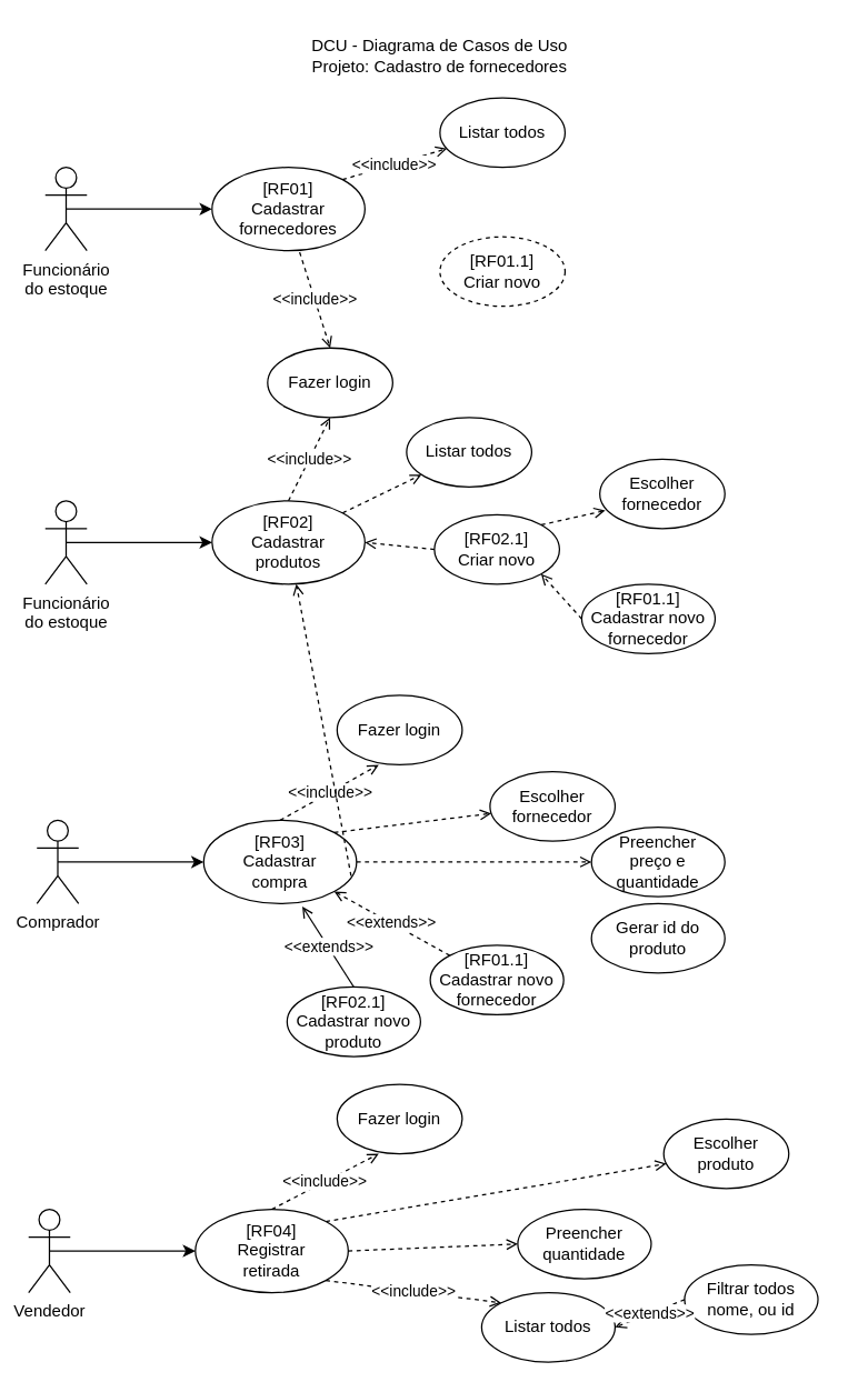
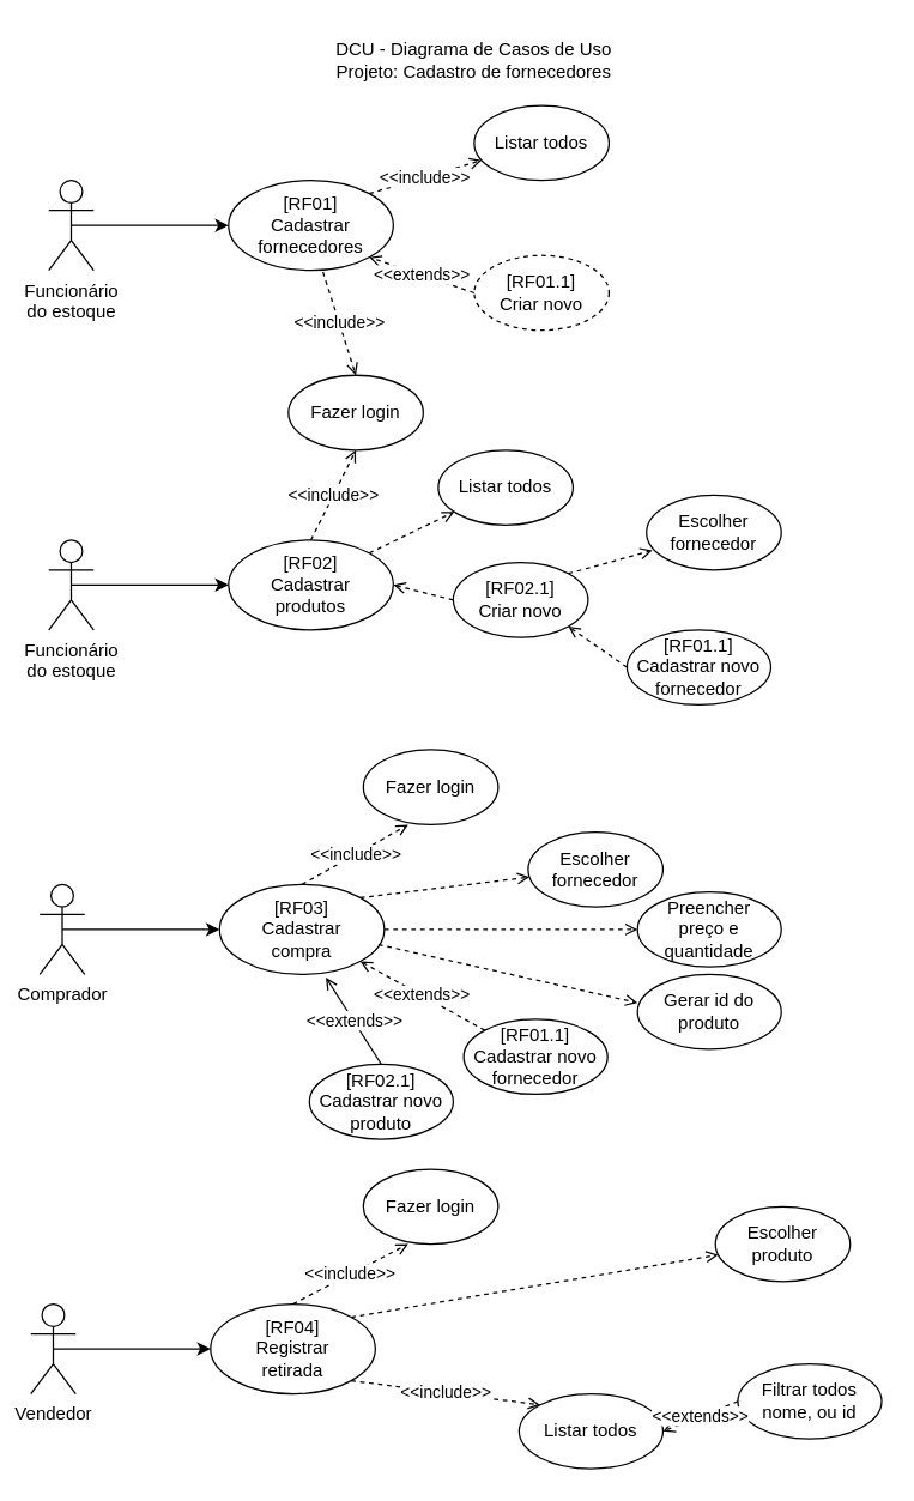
  <mxCell id="0" />
  <mxCell id="1" parent="0" />
  <mxCell id="2" value="DCU - Diagrama de Casos de Uso&lt;br&gt;Projeto: Cadastro de fornecedores" style="text;html=1;align=center;verticalAlign=middle;whiteSpace=wrap;rounded=0;" parent="1" vertex="1"><mxGeometry x="201" y="20" width="230" height="40" as="geometry" /></mxCell>
  <mxCell id="3" style="edgeStyle=orthogonalEdgeStyle;rounded=0;orthogonalLoop=1;jettySize=auto;html=1;exitX=0.5;exitY=0.5;exitDx=0;exitDy=0;exitPerimeter=0;entryX=0;entryY=0.5;entryDx=0;entryDy=0;" parent="1" source="4" target="6" edge="1"><mxGeometry relative="1" as="geometry" /></mxCell>
  <mxCell id="4" value="Funcionário&lt;br&gt;do estoque" style="shape=umlActor;verticalLabelPosition=bottom;verticalAlign=top;html=1;" parent="1" vertex="1"><mxGeometry x="32" y="120" width="30" height="60" as="geometry" /></mxCell>
  <mxCell id="5" value="&amp;lt;&amp;lt;include&amp;gt;&amp;gt;" style="rounded=0;orthogonalLoop=1;jettySize=auto;html=1;exitX=1;exitY=0;exitDx=0;exitDy=0;dashed=1;endArrow=open;endFill=0;" parent="1" source="6" target="7" edge="1"><mxGeometry relative="1" as="geometry" /></mxCell>
  <mxCell id="6" value="[RF01]&lt;br&gt;Cadastrar fornecedores" style="ellipse;whiteSpace=wrap;html=1;" parent="1" vertex="1"><mxGeometry x="152" y="120" width="110" height="60" as="geometry" /></mxCell>
  <mxCell id="7" value="Listar todos" style="ellipse;whiteSpace=wrap;html=1;" parent="1" vertex="1"><mxGeometry x="316" y="70" width="90" height="50" as="geometry" /></mxCell>
  <mxCell id="8" value="[RF01.1]&lt;br&gt;Criar novo" style="ellipse;whiteSpace=wrap;html=1;dashed=1;" parent="1" vertex="1"><mxGeometry x="316" y="170" width="90" height="50" as="geometry" /></mxCell>
+ <mxCell id="9" value="&amp;lt;&amp;lt;extends&amp;gt;&amp;gt;" style="rounded=0;orthogonalLoop=1;jettySize=auto;html=1;exitX=0;exitY=0.5;exitDx=0;exitDy=0;dashed=1;endArrow=open;endFill=0;entryX=1;entryY=1;entryDx=0;entryDy=0;" parent="1" source="8" target="6" edge="1"><mxGeometry relative="1" as="geometry"><mxPoint x="281" y="150" as="sourcePoint" /><mxPoint x="333" y="106" as="targetPoint" /></mxGeometry></mxCell>
  <mxCell id="10" style="edgeStyle=orthogonalEdgeStyle;rounded=0;orthogonalLoop=1;jettySize=auto;html=1;exitX=0.5;exitY=0.5;exitDx=0;exitDy=0;exitPerimeter=0;entryX=0;entryY=0.5;entryDx=0;entryDy=0;" parent="1" source="11" target="13" edge="1"><mxGeometry relative="1" as="geometry" /></mxCell>
  <mxCell id="11" value="Funcionário&lt;br&gt;do estoque" style="shape=umlActor;verticalLabelPosition=bottom;verticalAlign=top;html=1;" parent="1" vertex="1"><mxGeometry x="32" y="360" width="30" height="60" as="geometry" /></mxCell>
  <mxCell id="12" style="rounded=0;orthogonalLoop=1;jettySize=auto;html=1;exitX=1;exitY=0;exitDx=0;exitDy=0;dashed=1;endArrow=open;endFill=0;" parent="1" source="13" target="14" edge="1"><mxGeometry relative="1" as="geometry" /></mxCell>
  <mxCell id="13" value="[RF02]&lt;br&gt;Cadastrar&lt;br&gt;produtos" style="ellipse;whiteSpace=wrap;html=1;" parent="1" vertex="1"><mxGeometry x="152" y="360" width="110" height="60" as="geometry" /></mxCell>
  <mxCell id="14" value="Listar todos" style="ellipse;whiteSpace=wrap;html=1;" parent="1" vertex="1"><mxGeometry x="292" y="300" width="90" height="50" as="geometry" /></mxCell>
- <mxCell id="15" value="[RF02.1]&lt;br&gt;Criar novo" style="ellipse;whiteSpace=wrap;html=1;" parent="1" vertex="1"><mxGeometry x="312" y="370" width="90" height="50" as="geometry" /></mxCell>
+ <mxCell id="15" value="[RF02.1]&lt;br&gt;Criar novo" style="ellipse;whiteSpace=wrap;html=1;" parent="1" vertex="1"><mxGeometry x="302" y="375" width="90" height="50" as="geometry" /></mxCell>
  <mxCell id="16" style="rounded=0;orthogonalLoop=1;jettySize=auto;html=1;exitX=0;exitY=0.5;exitDx=0;exitDy=0;dashed=1;endArrow=open;endFill=0;entryX=1;entryY=0.5;entryDx=0;entryDy=0;" parent="1" source="15" target="13" edge="1"><mxGeometry relative="1" as="geometry"><mxPoint x="281" y="390" as="sourcePoint" /><mxPoint x="333" y="346" as="targetPoint" /></mxGeometry></mxCell>
  <mxCell id="17" value="Fazer login" style="ellipse;whiteSpace=wrap;html=1;" parent="1" vertex="1"><mxGeometry x="192" y="250" width="90" height="50" as="geometry" /></mxCell>
  <mxCell id="18" value="&amp;lt;&amp;lt;include&amp;gt;&amp;gt;" style="rounded=0;orthogonalLoop=1;jettySize=auto;html=1;exitX=0.573;exitY=1.017;exitDx=0;exitDy=0;dashed=1;endArrow=open;endFill=0;exitPerimeter=0;entryX=0.5;entryY=0;entryDx=0;entryDy=0;" parent="1" source="6" target="17" edge="1"><mxGeometry relative="1" as="geometry"><mxPoint x="256" y="139" as="sourcePoint" /><mxPoint x="331" y="116" as="targetPoint" /></mxGeometry></mxCell>
  <mxCell id="19" value="&amp;lt;&amp;lt;include&amp;gt;&amp;gt;" style="rounded=0;orthogonalLoop=1;jettySize=auto;html=1;exitX=0.5;exitY=0;exitDx=0;exitDy=0;dashed=1;endArrow=open;endFill=0;entryX=0.5;entryY=1;entryDx=0;entryDy=0;" parent="1" source="13" target="17" edge="1"><mxGeometry relative="1" as="geometry"><mxPoint x="225" y="191" as="sourcePoint" /><mxPoint x="277" y="240" as="targetPoint" /></mxGeometry></mxCell>
  <mxCell id="20" style="edgeStyle=orthogonalEdgeStyle;rounded=0;orthogonalLoop=1;jettySize=auto;html=1;exitX=0.5;exitY=0.5;exitDx=0;exitDy=0;exitPerimeter=0;entryX=0;entryY=0.5;entryDx=0;entryDy=0;" parent="1" source="21" target="23" edge="1"><mxGeometry relative="1" as="geometry" /></mxCell>
  <mxCell id="21" value="Comprador" style="shape=umlActor;verticalLabelPosition=bottom;verticalAlign=top;html=1;" parent="1" vertex="1"><mxGeometry x="26" y="590" width="30" height="60" as="geometry" /></mxCell>
  <mxCell id="22" style="rounded=0;orthogonalLoop=1;jettySize=auto;html=1;exitX=1;exitY=0;exitDx=0;exitDy=0;dashed=1;endArrow=open;endFill=0;" parent="1" source="23" target="24" edge="1"><mxGeometry relative="1" as="geometry" /></mxCell>
  <mxCell id="23" value="[RF03]&lt;br&gt;Cadastrar&lt;br&gt;compra" style="ellipse;whiteSpace=wrap;html=1;" parent="1" vertex="1"><mxGeometry x="146" y="590" width="110" height="60" as="geometry" /></mxCell>
  <mxCell id="24" value="Escolher fornecedor" style="ellipse;whiteSpace=wrap;html=1;" parent="1" vertex="1"><mxGeometry x="352" y="555" width="90" height="50" as="geometry" /></mxCell>
  <mxCell id="25" value="[RF01.1]&lt;br&gt;Cadastrar novo fornecedor" style="ellipse;whiteSpace=wrap;html=1;" parent="1" vertex="1"><mxGeometry x="309" y="680" width="96" height="50" as="geometry" /></mxCell>
  <mxCell id="26" value="&amp;lt;&amp;lt;extends&amp;gt;&amp;gt;" style="rounded=0;orthogonalLoop=1;jettySize=auto;html=1;exitX=0;exitY=0;exitDx=0;exitDy=0;dashed=1;endArrow=open;endFill=0;entryX=1;entryY=1;entryDx=0;entryDy=0;" parent="1" source="25" target="23" edge="1"><mxGeometry relative="1" as="geometry"><mxPoint x="275" y="620" as="sourcePoint" /><mxPoint x="327" y="576" as="targetPoint" /></mxGeometry></mxCell>
  <mxCell id="27" value="Fazer login" style="ellipse;whiteSpace=wrap;html=1;" parent="1" vertex="1"><mxGeometry x="242" y="500" width="90" height="50" as="geometry" /></mxCell>
  <mxCell id="28" value="&amp;lt;&amp;lt;include&amp;gt;&amp;gt;" style="rounded=0;orthogonalLoop=1;jettySize=auto;html=1;exitX=0.5;exitY=0;exitDx=0;exitDy=0;dashed=1;endArrow=open;endFill=0;entryX=0.333;entryY=1;entryDx=0;entryDy=0;entryPerimeter=0;" parent="1" source="23" target="27" edge="1"><mxGeometry relative="1" as="geometry"><mxPoint x="219" y="421" as="sourcePoint" /><mxPoint x="271" y="470" as="targetPoint" /></mxGeometry></mxCell>
  <mxCell id="29" value="[RF02.1]&lt;br&gt;Cadastrar novo produto" style="ellipse;whiteSpace=wrap;html=1;" parent="1" vertex="1"><mxGeometry x="206" y="710" width="96" height="50" as="geometry" /></mxCell>
  <mxCell id="30" value="Escolher fornecedor" style="ellipse;whiteSpace=wrap;html=1;" parent="1" vertex="1"><mxGeometry x="431" y="330" width="90" height="50" as="geometry" /></mxCell>
  <mxCell id="31" value="[RF01.1]&lt;br&gt;Cadastrar novo fornecedor" style="ellipse;whiteSpace=wrap;html=1;" parent="1" vertex="1"><mxGeometry x="418" y="420" width="96" height="50" as="geometry" /></mxCell>
  <mxCell id="32" style="rounded=0;orthogonalLoop=1;jettySize=auto;html=1;exitX=1;exitY=0;exitDx=0;exitDy=0;dashed=1;endArrow=open;endFill=0;entryX=0.044;entryY=0.74;entryDx=0;entryDy=0;entryPerimeter=0;" parent="1" source="15" target="30" edge="1"><mxGeometry relative="1" as="geometry"><mxPoint x="256" y="379" as="sourcePoint" /><mxPoint x="328" y="357" as="targetPoint" /></mxGeometry></mxCell>
  <mxCell id="33" style="rounded=0;orthogonalLoop=1;jettySize=auto;html=1;exitX=0;exitY=0.5;exitDx=0;exitDy=0;dashed=1;endArrow=open;endFill=0;entryX=1;entryY=1;entryDx=0;entryDy=0;" parent="1" source="31" target="15" edge="1"><mxGeometry relative="1" as="geometry"><mxPoint x="397" y="397" as="sourcePoint" /><mxPoint x="456" y="377" as="targetPoint" /></mxGeometry></mxCell>
  <mxCell id="34" value="&amp;lt;&amp;lt;extends&amp;gt;&amp;gt;" style="rounded=0;orthogonalLoop=1;jettySize=auto;html=1;exitX=0.5;exitY=0;exitDx=0;exitDy=0;dashed=0;endArrow=open;endFill=0;entryX=0.645;entryY=1.033;entryDx=0;entryDy=0;entryPerimeter=0;" parent="1" source="29" target="23" edge="1"><mxGeometry relative="1" as="geometry"><mxPoint x="345" y="675" as="sourcePoint" /><mxPoint x="250" y="651" as="targetPoint" /></mxGeometry></mxCell>
  <mxCell id="35" value="Preencher&lt;br&gt;preço e quantidade" style="ellipse;whiteSpace=wrap;html=1;" parent="1" vertex="1"><mxGeometry x="425" y="595" width="96" height="50" as="geometry" /></mxCell>
  <mxCell id="36" style="rounded=0;orthogonalLoop=1;jettySize=auto;html=1;exitX=1;exitY=0.5;exitDx=0;exitDy=0;dashed=1;endArrow=open;endFill=0;entryX=0;entryY=0.5;entryDx=0;entryDy=0;" parent="1" source="23" target="35" edge="1"><mxGeometry relative="1" as="geometry"><mxPoint x="250" y="609" as="sourcePoint" /><mxPoint x="363" y="595" as="targetPoint" /></mxGeometry></mxCell>
  <mxCell id="37" style="edgeStyle=orthogonalEdgeStyle;rounded=0;orthogonalLoop=1;jettySize=auto;html=1;exitX=0.5;exitY=0.5;exitDx=0;exitDy=0;exitPerimeter=0;entryX=0;entryY=0.5;entryDx=0;entryDy=0;" parent="1" source="38" target="40" edge="1"><mxGeometry relative="1" as="geometry" /></mxCell>
  <mxCell id="38" value="Vendedor" style="shape=umlActor;verticalLabelPosition=bottom;verticalAlign=top;html=1;" parent="1" vertex="1"><mxGeometry x="20" y="870" width="30" height="60" as="geometry" /></mxCell>
  <mxCell id="39" style="rounded=0;orthogonalLoop=1;jettySize=auto;html=1;exitX=1;exitY=0;exitDx=0;exitDy=0;dashed=1;endArrow=open;endFill=0;" parent="1" source="40" target="41" edge="1"><mxGeometry relative="1" as="geometry" /></mxCell>
  <mxCell id="40" value="[RF04]&lt;br&gt;Registrar&lt;br&gt;retirada" style="ellipse;whiteSpace=wrap;html=1;" parent="1" vertex="1"><mxGeometry x="140" y="870" width="110" height="60" as="geometry" /></mxCell>
  <mxCell id="41" value="Escolher produto" style="ellipse;whiteSpace=wrap;html=1;" parent="1" vertex="1"><mxGeometry x="477" y="805" width="90" height="50" as="geometry" /></mxCell>
  <mxCell id="42" value="Listar todos" style="ellipse;whiteSpace=wrap;html=1;" parent="1" vertex="1"><mxGeometry x="346" y="930" width="96" height="50" as="geometry" /></mxCell>
  <mxCell id="43" value="&amp;lt;&amp;lt;include&amp;gt;&amp;gt;" style="rounded=0;orthogonalLoop=1;jettySize=auto;html=1;dashed=1;endArrow=open;endFill=0;entryX=0;entryY=0;entryDx=0;entryDy=0;exitX=1;exitY=1;exitDx=0;exitDy=0;" parent="1" source="40" target="42" edge="1"><mxGeometry relative="1" as="geometry"><mxPoint x="292" y="930" as="sourcePoint" /><mxPoint x="321" y="856" as="targetPoint" /></mxGeometry></mxCell>
  <mxCell id="44" value="Fazer login" style="ellipse;whiteSpace=wrap;html=1;" parent="1" vertex="1"><mxGeometry x="242" y="780" width="90" height="50" as="geometry" /></mxCell>
  <mxCell id="45" value="&amp;lt;&amp;lt;include&amp;gt;&amp;gt;" style="rounded=0;orthogonalLoop=1;jettySize=auto;html=1;exitX=0.5;exitY=0;exitDx=0;exitDy=0;dashed=1;endArrow=open;endFill=0;entryX=0.333;entryY=1;entryDx=0;entryDy=0;entryPerimeter=0;" parent="1" source="40" target="44" edge="1"><mxGeometry relative="1" as="geometry"><mxPoint x="213" y="701" as="sourcePoint" /><mxPoint x="265" y="750" as="targetPoint" /></mxGeometry></mxCell>
  <mxCell id="46" value="Filtrar todos nome, ou id" style="ellipse;whiteSpace=wrap;html=1;" parent="1" vertex="1"><mxGeometry x="492" y="910" width="96" height="50" as="geometry" /></mxCell>
  <mxCell id="47" value="&amp;lt;&amp;lt;extends&amp;gt;&amp;gt;" style="rounded=0;orthogonalLoop=1;jettySize=auto;html=1;exitX=0;exitY=0.5;exitDx=0;exitDy=0;dashed=1;endArrow=open;endFill=0;entryX=1;entryY=0.5;entryDx=0;entryDy=0;" parent="1" source="46" target="42" edge="1"><mxGeometry relative="1" as="geometry"><mxPoint x="339" y="955" as="sourcePoint" /><mxPoint x="244" y="931" as="targetPoint" /></mxGeometry></mxCell>
- <mxCell id="48" value="Preencher&lt;br&gt;quantidade" style="ellipse;whiteSpace=wrap;html=1;" parent="1" vertex="1"><mxGeometry x="372" y="870" width="96" height="50" as="geometry" /></mxCell>
- <mxCell id="49" style="rounded=0;orthogonalLoop=1;jettySize=auto;html=1;exitX=1;exitY=0.5;exitDx=0;exitDy=0;dashed=1;endArrow=open;endFill=0;entryX=0;entryY=0.5;entryDx=0;entryDy=0;" parent="1" source="40" target="48" edge="1"><mxGeometry relative="1" as="geometry"><mxPoint x="244" y="889" as="sourcePoint" /><mxPoint x="357" y="875" as="targetPoint" /></mxGeometry></mxCell>
  <mxCell id="50" value="Gerar id do produto" style="ellipse;whiteSpace=wrap;html=1;" parent="1" vertex="1"><mxGeometry x="425" y="650" width="96" height="50" as="geometry" /></mxCell>
- <mxCell id="51" style="rounded=0;orthogonalLoop=1;jettySize=auto;html=1;exitX=0.964;exitY=0.667;exitDx=0;exitDy=0;dashed=1;endArrow=open;endFill=0;exitPerimeter=0;" parent="1" source="23" target="13" edge="1"><mxGeometry relative="1" as="geometry"><mxPoint x="266" y="630" as="sourcePoint" /><mxPoint x="435" y="630" as="targetPoint" /></mxGeometry></mxCell>
+ <mxCell id="51" style="rounded=0;orthogonalLoop=1;jettySize=auto;html=1;exitX=0.964;exitY=0.667;exitDx=0;exitDy=0;dashed=1;endArrow=open;endFill=0;entryX=0;entryY=0.38;entryDx=0;entryDy=0;entryPerimeter=0;exitPerimeter=0;" parent="1" source="23" target="50" edge="1"><mxGeometry relative="1" as="geometry"><mxPoint x="266" y="630" as="sourcePoint" /><mxPoint x="435" y="630" as="targetPoint" /></mxGeometry></mxCell>
